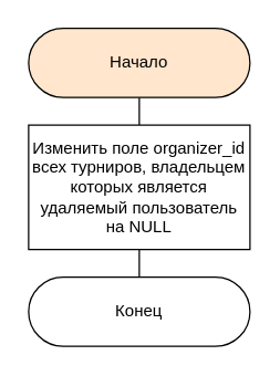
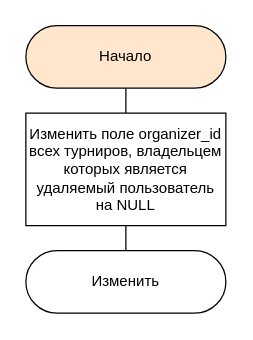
  <mxCell id="0" />
  <mxCell id="1" parent="0" />
  <mxCell id="2" value="" style="edgeStyle=orthogonalEdgeStyle;rounded=0;orthogonalLoop=1;jettySize=auto;html=1;endArrow=none;" edge="1" parent="1" source="3" target="6"><mxGeometry relative="1" as="geometry" /></mxCell>
  <mxCell id="3" value="&lt;font style=&quot;font-size: 12px;&quot;&gt;Начало&lt;/font&gt;" style="rounded=1;whiteSpace=wrap;html=1;fontFamily=Helvetica;fontSize=12;arcSize=50;fontStyle=0;fillColor=#ffe6cc;" vertex="1" parent="1"><mxGeometry x="20" y="20" width="160" height="50" as="geometry" /></mxCell>
- <mxCell id="4" value="&lt;font style=&quot;font-size: 12px;&quot;&gt;Конец&lt;/font&gt;" style="rounded=1;whiteSpace=wrap;html=1;fontFamily=Helvetica;fontSize=12;arcSize=50;fontStyle=0" vertex="1" parent="1"><mxGeometry x="20" y="200" width="160" height="50" as="geometry" /></mxCell>
+ <mxCell id="4" value="&lt;font style=&quot;font-size: 12px;&quot;&gt;Изменить&lt;/font&gt;" style="rounded=1;whiteSpace=wrap;html=1;fontFamily=Helvetica;fontSize=12;arcSize=50;fontStyle=0" vertex="1" parent="1"><mxGeometry x="20" y="200" width="160" height="50" as="geometry" /></mxCell>
  <mxCell id="5" value="" style="edgeStyle=orthogonalEdgeStyle;rounded=0;orthogonalLoop=1;jettySize=auto;html=1;endArrow=none;" edge="1" parent="1" source="6" target="4"><mxGeometry relative="1" as="geometry" /></mxCell>
  <mxCell id="6" value="Изменить поле organizer_id всех турниров, владельцем которых является удаляемый пользователь на NULL" style="rounded=0;whiteSpace=wrap;html=1;absoluteArcSize=1;arcSize=14;strokeWidth=1;fontStyle=0;fontSize=12;fontFamily=Helvetica;" vertex="1" parent="1"><mxGeometry x="20" y="90" width="160" height="90" as="geometry" /></mxCell>
